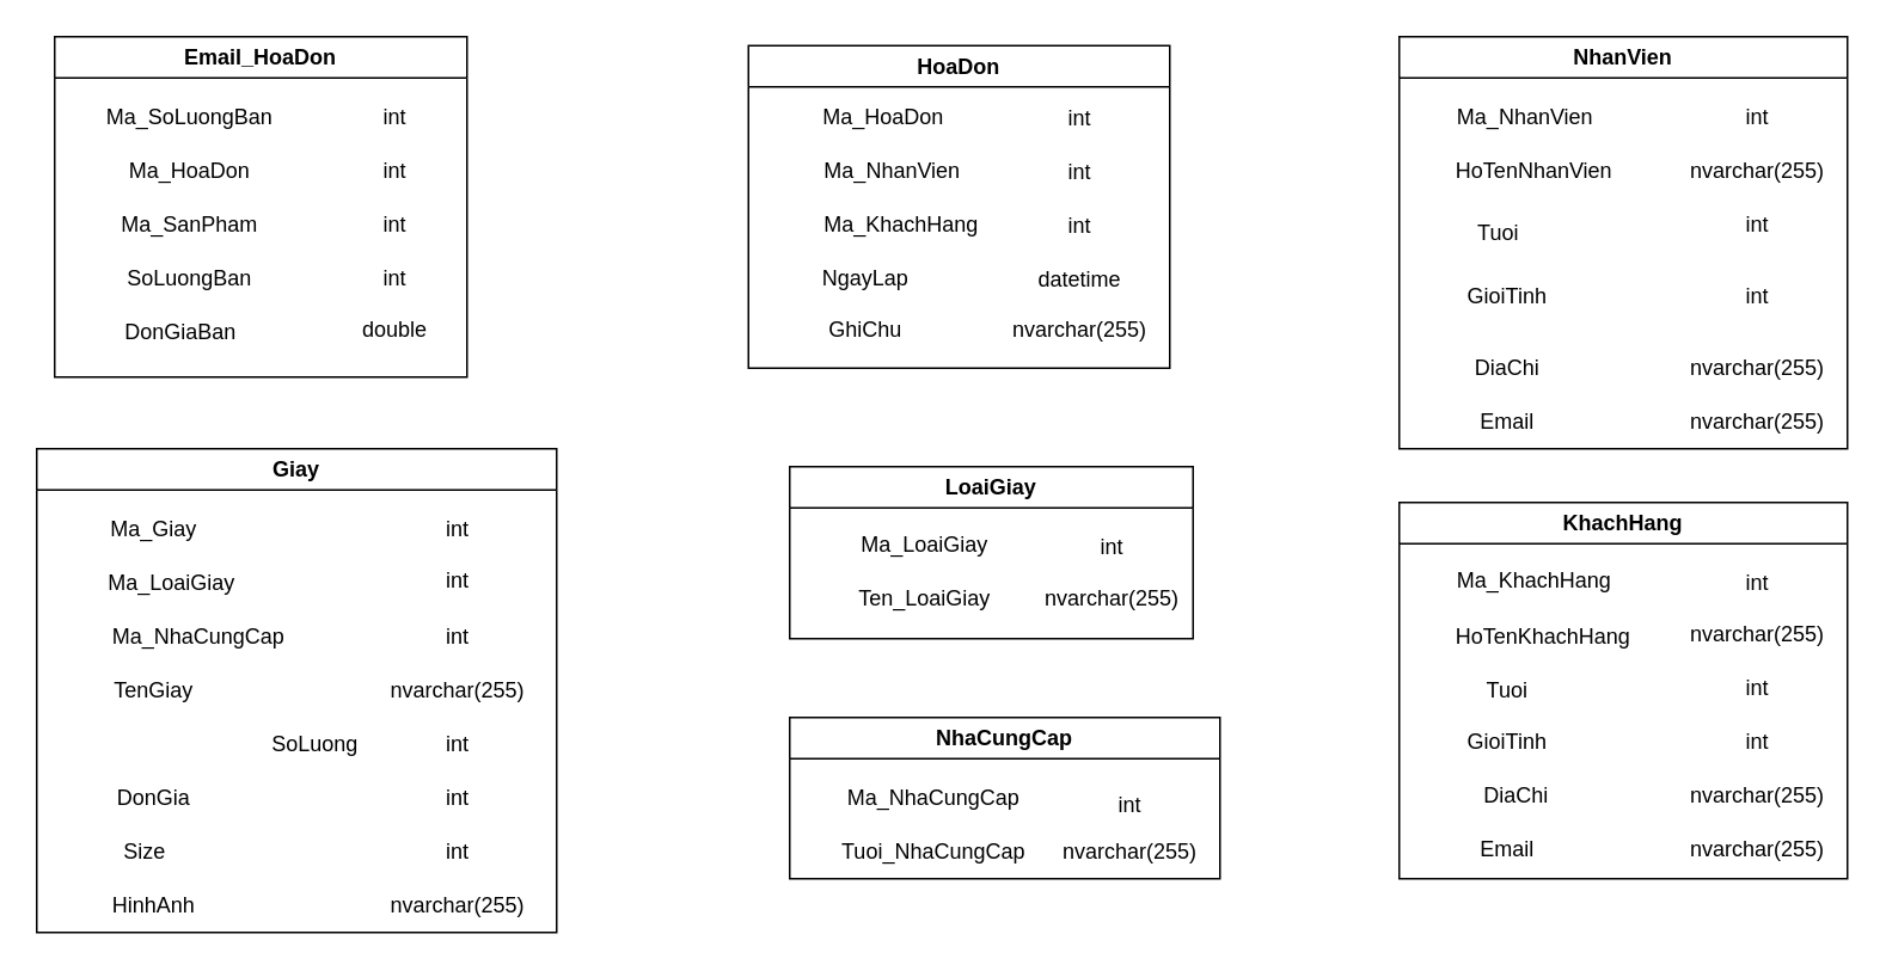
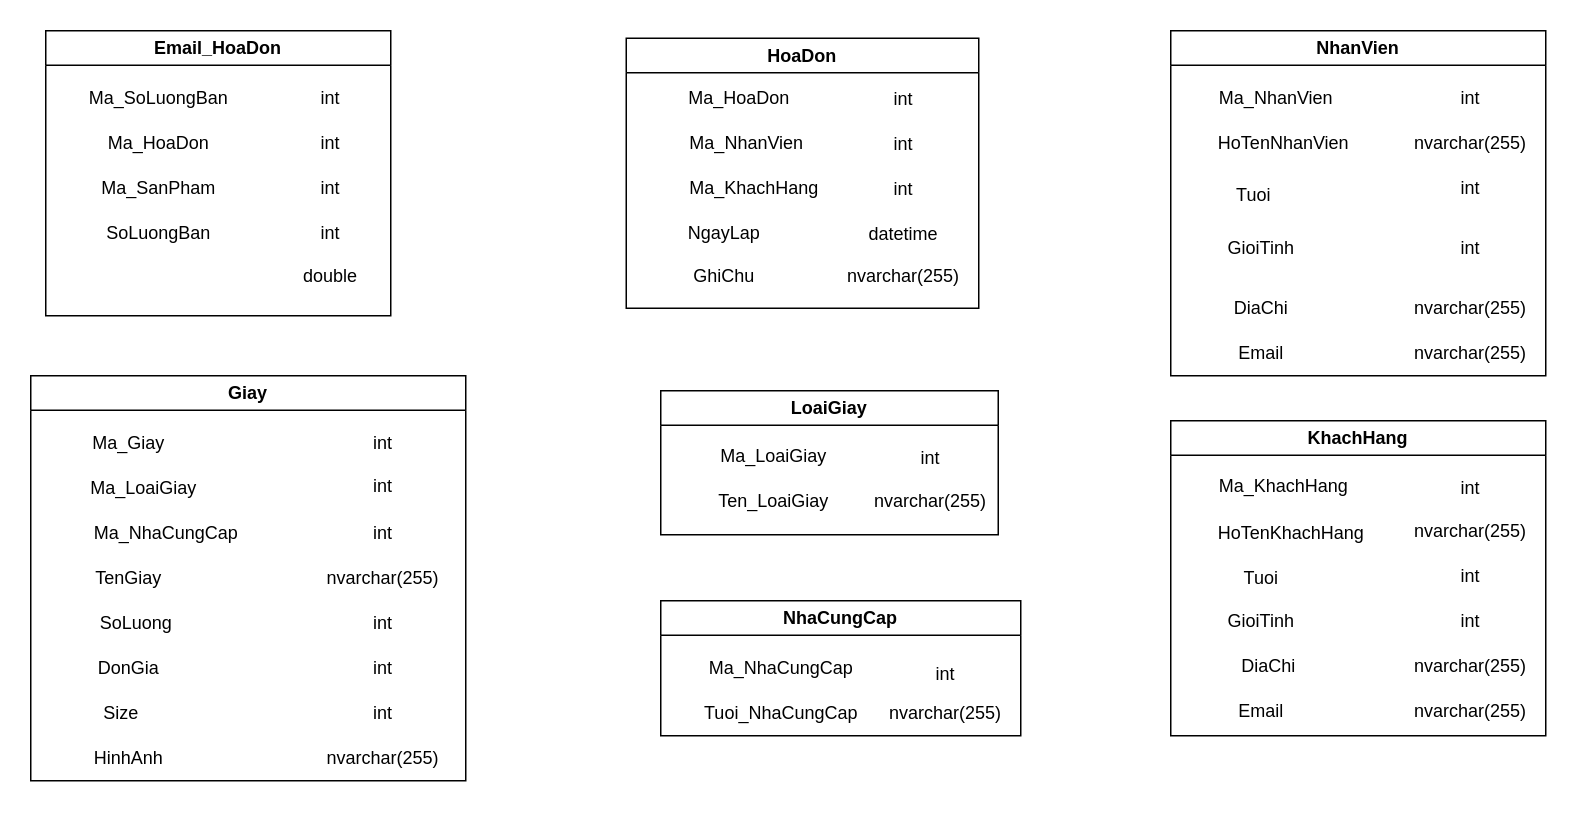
  <mxCell id="0" />
  <mxCell id="1" parent="0" />
  <mxCell id="2" value="Email_HoaDon" style="swimlane;whiteSpace=wrap;html=1;" parent="1" vertex="1"><mxGeometry x="30" y="20" width="230" height="190" as="geometry" /></mxCell>
  <mxCell id="3" value="Ma_HoaDon" style="text;html=1;align=center;verticalAlign=middle;resizable=0;points=[];autosize=1;strokeColor=none;fillColor=none;" parent="2" vertex="1"><mxGeometry x="30" y="60" width="90" height="30" as="geometry" /></mxCell>
  <mxCell id="4" value="Ma_SanPham" style="text;html=1;align=center;verticalAlign=middle;resizable=0;points=[];autosize=1;strokeColor=none;fillColor=none;" parent="2" vertex="1"><mxGeometry x="25" y="90" width="100" height="30" as="geometry" /></mxCell>
  <mxCell id="5" value="SoLuongBan" style="text;html=1;align=center;verticalAlign=middle;resizable=0;points=[];autosize=1;strokeColor=none;fillColor=none;" parent="2" vertex="1"><mxGeometry x="30" y="120" width="90" height="30" as="geometry" /></mxCell>
- <mxCell id="6" value="DonGiaBan" style="text;html=1;align=center;verticalAlign=middle;resizable=0;points=[];autosize=1;strokeColor=none;fillColor=none;" parent="2" vertex="1"><mxGeometry x="25" y="150" width="90" height="30" as="geometry" /></mxCell>
  <mxCell id="7" value="Ma_SoLuongBan" style="text;html=1;align=center;verticalAlign=middle;resizable=0;points=[];autosize=1;strokeColor=none;fillColor=none;" parent="2" vertex="1"><mxGeometry x="20" y="30" width="110" height="30" as="geometry" /></mxCell>
  <mxCell id="8" value="int" style="text;html=1;align=center;verticalAlign=middle;whiteSpace=wrap;rounded=0;" parent="2" vertex="1"><mxGeometry x="160" y="30" width="60" height="30" as="geometry" /></mxCell>
  <mxCell id="9" value="int" style="text;html=1;align=center;verticalAlign=middle;whiteSpace=wrap;rounded=0;" parent="2" vertex="1"><mxGeometry x="160" y="60" width="60" height="30" as="geometry" /></mxCell>
  <mxCell id="10" value="int" style="text;html=1;align=center;verticalAlign=middle;whiteSpace=wrap;rounded=0;" parent="2" vertex="1"><mxGeometry x="160" y="90" width="60" height="30" as="geometry" /></mxCell>
  <mxCell id="11" value="int" style="text;html=1;align=center;verticalAlign=middle;whiteSpace=wrap;rounded=0;" parent="2" vertex="1"><mxGeometry x="160" y="120" width="60" height="30" as="geometry" /></mxCell>
  <mxCell id="12" value="double" style="text;html=1;align=center;verticalAlign=middle;whiteSpace=wrap;rounded=0;" parent="2" vertex="1"><mxGeometry x="160" y="149" width="60" height="30" as="geometry" /></mxCell>
  <mxCell id="13" value="HoaDon" style="swimlane;whiteSpace=wrap;html=1;" parent="1" vertex="1"><mxGeometry x="417" y="25" width="235" height="180" as="geometry" /></mxCell>
  <mxCell id="14" value="Ma_HoaDon" style="text;html=1;align=center;verticalAlign=middle;resizable=0;points=[];autosize=1;strokeColor=none;fillColor=none;" parent="13" vertex="1"><mxGeometry x="30" y="25" width="90" height="30" as="geometry" /></mxCell>
  <mxCell id="15" value="Ma_NhanVien" style="text;html=1;align=center;verticalAlign=middle;resizable=0;points=[];autosize=1;strokeColor=none;fillColor=none;" parent="13" vertex="1"><mxGeometry x="30" y="55" width="100" height="30" as="geometry" /></mxCell>
  <mxCell id="16" value="NgayLap" style="text;html=1;align=center;verticalAlign=middle;resizable=0;points=[];autosize=1;strokeColor=none;fillColor=none;" parent="13" vertex="1"><mxGeometry x="30" y="115" width="70" height="30" as="geometry" /></mxCell>
  <mxCell id="17" value="Ma_KhachHang" style="text;html=1;align=center;verticalAlign=middle;resizable=0;points=[];autosize=1;strokeColor=none;fillColor=none;" parent="13" vertex="1"><mxGeometry x="30" y="85" width="110" height="30" as="geometry" /></mxCell>
  <mxCell id="18" value="GhiChu" style="text;html=1;align=center;verticalAlign=middle;resizable=0;points=[];autosize=1;strokeColor=none;fillColor=none;" parent="13" vertex="1"><mxGeometry x="35" y="144" width="60" height="30" as="geometry" /></mxCell>
  <mxCell id="19" value="datetime" style="text;html=1;align=center;verticalAlign=middle;whiteSpace=wrap;rounded=0;" parent="13" vertex="1"><mxGeometry x="155" y="115.5" width="60" height="30" as="geometry" /></mxCell>
  <mxCell id="20" value="int" style="text;html=1;align=center;verticalAlign=middle;whiteSpace=wrap;rounded=0;" parent="13" vertex="1"><mxGeometry x="155" y="85.5" width="60" height="30" as="geometry" /></mxCell>
  <mxCell id="21" value="int" style="text;html=1;align=center;verticalAlign=middle;whiteSpace=wrap;rounded=0;" parent="13" vertex="1"><mxGeometry x="155" y="55.5" width="60" height="30" as="geometry" /></mxCell>
  <mxCell id="22" value="int" style="text;html=1;align=center;verticalAlign=middle;whiteSpace=wrap;rounded=0;" parent="13" vertex="1"><mxGeometry x="155" y="25.5" width="60" height="30" as="geometry" /></mxCell>
  <mxCell id="23" value="nvarchar(255)" style="text;html=1;align=center;verticalAlign=middle;whiteSpace=wrap;rounded=0;" parent="13" vertex="1"><mxGeometry x="155" y="144" width="60" height="30" as="geometry" /></mxCell>
  <mxCell id="24" value="NhanVien" style="swimlane;whiteSpace=wrap;html=1;" parent="1" vertex="1"><mxGeometry x="780" y="20" width="250" height="230" as="geometry" /></mxCell>
  <mxCell id="25" value="Ma_NhanVien" style="text;html=1;align=center;verticalAlign=middle;resizable=0;points=[];autosize=1;strokeColor=none;fillColor=none;" parent="24" vertex="1"><mxGeometry x="20" y="30" width="100" height="30" as="geometry" /></mxCell>
  <mxCell id="26" value="Tuoi" style="text;html=1;align=center;verticalAlign=middle;resizable=0;points=[];autosize=1;strokeColor=none;fillColor=none;" parent="24" vertex="1"><mxGeometry x="30" y="95" width="50" height="30" as="geometry" /></mxCell>
  <mxCell id="27" value="GioiTinh" style="text;html=1;align=center;verticalAlign=middle;resizable=0;points=[];autosize=1;strokeColor=none;fillColor=none;" parent="24" vertex="1"><mxGeometry x="25" y="130" width="70" height="30" as="geometry" /></mxCell>
  <mxCell id="28" value="HoTenNhanVien" style="text;html=1;align=center;verticalAlign=middle;resizable=0;points=[];autosize=1;strokeColor=none;fillColor=none;" parent="24" vertex="1"><mxGeometry x="20" y="60" width="110" height="30" as="geometry" /></mxCell>
  <mxCell id="29" value="DiaChi" style="text;html=1;align=center;verticalAlign=middle;resizable=0;points=[];autosize=1;strokeColor=none;fillColor=none;" parent="24" vertex="1"><mxGeometry x="30" y="170" width="60" height="30" as="geometry" /></mxCell>
  <mxCell id="30" value="int" style="text;html=1;align=center;verticalAlign=middle;whiteSpace=wrap;rounded=0;" parent="24" vertex="1"><mxGeometry x="170" y="130" width="60" height="30" as="geometry" /></mxCell>
  <mxCell id="31" value="int" style="text;html=1;align=center;verticalAlign=middle;whiteSpace=wrap;rounded=0;" parent="24" vertex="1"><mxGeometry x="170" y="90" width="60" height="30" as="geometry" /></mxCell>
  <mxCell id="32" value="int" style="text;html=1;align=center;verticalAlign=middle;whiteSpace=wrap;rounded=0;" parent="24" vertex="1"><mxGeometry x="170" y="30" width="60" height="30" as="geometry" /></mxCell>
  <mxCell id="33" value="Email" style="text;html=1;align=center;verticalAlign=middle;resizable=0;points=[];autosize=1;strokeColor=none;fillColor=none;" parent="24" vertex="1"><mxGeometry x="35" y="200" width="50" height="30" as="geometry" /></mxCell>
  <mxCell id="34" value="nvarchar(255)" style="text;html=1;align=center;verticalAlign=middle;whiteSpace=wrap;rounded=0;" parent="24" vertex="1"><mxGeometry x="170" y="200" width="60" height="30" as="geometry" /></mxCell>
  <mxCell id="35" value="nvarchar(255)" style="text;html=1;align=center;verticalAlign=middle;whiteSpace=wrap;rounded=0;" parent="24" vertex="1"><mxGeometry x="170" y="60" width="60" height="30" as="geometry" /></mxCell>
  <mxCell id="36" value="nvarchar(255)" style="text;html=1;align=center;verticalAlign=middle;whiteSpace=wrap;rounded=0;" parent="24" vertex="1"><mxGeometry x="170" y="170" width="60" height="30" as="geometry" /></mxCell>
  <mxCell id="37" value="KhachHang" style="swimlane;whiteSpace=wrap;html=1;startSize=23;" parent="1" vertex="1"><mxGeometry x="780" y="280" width="250" height="210" as="geometry" /></mxCell>
  <mxCell id="38" value="Ma_KhachHang" style="text;html=1;align=center;verticalAlign=middle;resizable=0;points=[];autosize=1;strokeColor=none;fillColor=none;" parent="37" vertex="1"><mxGeometry x="20" y="29" width="110" height="30" as="geometry" /></mxCell>
  <mxCell id="39" value="Tuoi" style="text;html=1;align=center;verticalAlign=middle;resizable=0;points=[];autosize=1;strokeColor=none;fillColor=none;" parent="37" vertex="1"><mxGeometry x="35" y="90" width="50" height="30" as="geometry" /></mxCell>
  <mxCell id="40" value="GioiTinh" style="text;html=1;align=center;verticalAlign=middle;resizable=0;points=[];autosize=1;strokeColor=none;fillColor=none;" parent="37" vertex="1"><mxGeometry x="25" y="119" width="70" height="30" as="geometry" /></mxCell>
  <mxCell id="41" value="HoTenKhachHang" style="text;html=1;align=center;verticalAlign=middle;resizable=0;points=[];autosize=1;strokeColor=none;fillColor=none;" parent="37" vertex="1"><mxGeometry x="20" y="60" width="120" height="30" as="geometry" /></mxCell>
  <mxCell id="42" value="DiaChi" style="text;html=1;align=center;verticalAlign=middle;resizable=0;points=[];autosize=1;strokeColor=none;fillColor=none;" parent="37" vertex="1"><mxGeometry x="35" y="149" width="60" height="30" as="geometry" /></mxCell>
  <mxCell id="43" value="Email" style="text;html=1;align=center;verticalAlign=middle;resizable=0;points=[];autosize=1;strokeColor=none;fillColor=none;" parent="37" vertex="1"><mxGeometry x="35" y="179" width="50" height="30" as="geometry" /></mxCell>
  <mxCell id="44" value="nvarchar(255)" style="text;html=1;align=center;verticalAlign=middle;whiteSpace=wrap;rounded=0;" parent="37" vertex="1"><mxGeometry x="170" y="179" width="60" height="30" as="geometry" /></mxCell>
  <mxCell id="45" value="nvarchar(255)" style="text;html=1;align=center;verticalAlign=middle;whiteSpace=wrap;rounded=0;" parent="37" vertex="1"><mxGeometry x="170" y="149" width="60" height="30" as="geometry" /></mxCell>
  <mxCell id="46" value="int" style="text;html=1;align=center;verticalAlign=middle;whiteSpace=wrap;rounded=0;" parent="37" vertex="1"><mxGeometry x="170" y="119" width="60" height="30" as="geometry" /></mxCell>
  <mxCell id="47" value="int" style="text;html=1;align=center;verticalAlign=middle;whiteSpace=wrap;rounded=0;" parent="37" vertex="1"><mxGeometry x="170" y="89" width="60" height="30" as="geometry" /></mxCell>
  <mxCell id="48" value="int" style="text;html=1;align=center;verticalAlign=middle;whiteSpace=wrap;rounded=0;" parent="37" vertex="1"><mxGeometry x="170" y="30" width="60" height="30" as="geometry" /></mxCell>
  <mxCell id="49" value="nvarchar(255)" style="text;html=1;align=center;verticalAlign=middle;whiteSpace=wrap;rounded=0;" parent="37" vertex="1"><mxGeometry x="170" y="59" width="60" height="30" as="geometry" /></mxCell>
  <mxCell id="50" value="Giay" style="swimlane;whiteSpace=wrap;html=1;startSize=23;" parent="1" vertex="1"><mxGeometry x="20" y="250" width="290" height="270" as="geometry" /></mxCell>
  <mxCell id="51" value="Ma_LoaiGiay" style="text;html=1;align=center;verticalAlign=middle;resizable=0;points=[];autosize=1;strokeColor=none;fillColor=none;" parent="50" vertex="1"><mxGeometry x="30" y="60" width="90" height="30" as="geometry" /></mxCell>
  <mxCell id="52" value="Ma_NhaCungCap" style="text;html=1;align=center;verticalAlign=middle;resizable=0;points=[];autosize=1;strokeColor=none;fillColor=none;" parent="50" vertex="1"><mxGeometry x="30" y="90" width="120" height="30" as="geometry" /></mxCell>
- <mxCell id="53" value="SoLuong" style="text;html=1;align=center;verticalAlign=middle;resizable=0;points=[];autosize=1;strokeColor=none;fillColor=none;" parent="50" vertex="1"><mxGeometry x="120" y="150" width="70" height="30" as="geometry" /></mxCell>
+ <mxCell id="53" value="SoLuong" style="text;html=1;align=center;verticalAlign=middle;resizable=0;points=[];autosize=1;strokeColor=none;fillColor=none;" parent="50" vertex="1"><mxGeometry x="35" y="150" width="70" height="30" as="geometry" /></mxCell>
  <mxCell id="54" value="DonGia" style="text;html=1;align=center;verticalAlign=middle;resizable=0;points=[];autosize=1;strokeColor=none;fillColor=none;" parent="50" vertex="1"><mxGeometry x="35" y="180" width="60" height="30" as="geometry" /></mxCell>
  <mxCell id="55" value="Ma_Giay" style="text;html=1;align=center;verticalAlign=middle;resizable=0;points=[];autosize=1;strokeColor=none;fillColor=none;" parent="50" vertex="1"><mxGeometry x="30" y="30" width="70" height="30" as="geometry" /></mxCell>
  <mxCell id="56" value="TenGiay" style="text;html=1;align=center;verticalAlign=middle;resizable=0;points=[];autosize=1;strokeColor=none;fillColor=none;" parent="50" vertex="1"><mxGeometry x="30" y="120" width="70" height="30" as="geometry" /></mxCell>
  <mxCell id="57" value="HinhAnh" style="text;html=1;align=center;verticalAlign=middle;resizable=0;points=[];autosize=1;strokeColor=none;fillColor=none;" parent="50" vertex="1"><mxGeometry x="30" y="240" width="70" height="30" as="geometry" /></mxCell>
  <mxCell id="58" value="Size" style="text;html=1;align=center;verticalAlign=middle;resizable=0;points=[];autosize=1;strokeColor=none;fillColor=none;" parent="50" vertex="1"><mxGeometry x="35" y="210" width="50" height="30" as="geometry" /></mxCell>
  <mxCell id="59" value="int" style="text;html=1;align=center;verticalAlign=middle;whiteSpace=wrap;rounded=0;" parent="50" vertex="1"><mxGeometry x="205" y="30" width="60" height="30" as="geometry" /></mxCell>
  <mxCell id="60" value="int" style="text;html=1;align=center;verticalAlign=middle;whiteSpace=wrap;rounded=0;" parent="50" vertex="1"><mxGeometry x="205" y="59" width="60" height="30" as="geometry" /></mxCell>
  <mxCell id="61" value="int" style="text;html=1;align=center;verticalAlign=middle;whiteSpace=wrap;rounded=0;" parent="50" vertex="1"><mxGeometry x="205" y="90" width="60" height="30" as="geometry" /></mxCell>
  <mxCell id="62" value="nvarchar(255)" style="text;html=1;align=center;verticalAlign=middle;whiteSpace=wrap;rounded=0;" parent="50" vertex="1"><mxGeometry x="205" y="120" width="60" height="30" as="geometry" /></mxCell>
  <mxCell id="63" value="int" style="text;html=1;align=center;verticalAlign=middle;whiteSpace=wrap;rounded=0;" parent="50" vertex="1"><mxGeometry x="205" y="150" width="60" height="30" as="geometry" /></mxCell>
  <mxCell id="64" value="int" style="text;html=1;align=center;verticalAlign=middle;whiteSpace=wrap;rounded=0;" parent="50" vertex="1"><mxGeometry x="205" y="180" width="60" height="30" as="geometry" /></mxCell>
  <mxCell id="65" value="int" style="text;html=1;align=center;verticalAlign=middle;whiteSpace=wrap;rounded=0;" parent="50" vertex="1"><mxGeometry x="205" y="210" width="60" height="30" as="geometry" /></mxCell>
  <mxCell id="66" value="nvarchar(255)" style="text;html=1;align=center;verticalAlign=middle;whiteSpace=wrap;rounded=0;" parent="50" vertex="1"><mxGeometry x="205" y="240" width="60" height="30" as="geometry" /></mxCell>
  <mxCell id="67" value="LoaiGiay" style="swimlane;whiteSpace=wrap;html=1;" parent="1" vertex="1"><mxGeometry x="440" y="260" width="225" height="96" as="geometry" /></mxCell>
  <mxCell id="68" value="Ma_LoaiGiay" style="text;html=1;align=center;verticalAlign=middle;resizable=0;points=[];autosize=1;strokeColor=none;fillColor=none;" parent="67" vertex="1"><mxGeometry x="30" y="29" width="90" height="30" as="geometry" /></mxCell>
  <mxCell id="69" value="Ten_LoaiGiay" style="text;html=1;align=center;verticalAlign=middle;resizable=0;points=[];autosize=1;strokeColor=none;fillColor=none;" parent="67" vertex="1"><mxGeometry x="25" y="59" width="100" height="30" as="geometry" /></mxCell>
  <mxCell id="70" value="int" style="text;html=1;align=center;verticalAlign=middle;whiteSpace=wrap;rounded=0;" parent="67" vertex="1"><mxGeometry x="150" y="30" width="60" height="30" as="geometry" /></mxCell>
  <mxCell id="71" value="nvarchar(255)" style="text;html=1;align=center;verticalAlign=middle;whiteSpace=wrap;rounded=0;" parent="67" vertex="1"><mxGeometry x="150" y="59" width="60" height="30" as="geometry" /></mxCell>
  <mxCell id="72" value="NhaCungCap" style="swimlane;whiteSpace=wrap;html=1;" parent="1" vertex="1"><mxGeometry x="440" y="400" width="240" height="90" as="geometry" /></mxCell>
  <mxCell id="73" value="Tuoi_NhaCungCap" style="text;html=1;align=center;verticalAlign=middle;resizable=0;points=[];autosize=1;strokeColor=none;fillColor=none;" parent="72" vertex="1"><mxGeometry x="20" y="60" width="120" height="30" as="geometry" /></mxCell>
  <mxCell id="74" value="Ma_NhaCungCap" style="text;html=1;align=center;verticalAlign=middle;resizable=0;points=[];autosize=1;strokeColor=none;fillColor=none;" parent="72" vertex="1"><mxGeometry x="20" y="30" width="120" height="30" as="geometry" /></mxCell>
  <mxCell id="75" value="int" style="text;html=1;align=center;verticalAlign=middle;whiteSpace=wrap;rounded=0;" parent="72" vertex="1"><mxGeometry x="160" y="34" width="60" height="30" as="geometry" /></mxCell>
  <mxCell id="76" value="nvarchar(255)" style="text;html=1;align=center;verticalAlign=middle;whiteSpace=wrap;rounded=0;" parent="72" vertex="1"><mxGeometry x="160" y="60" width="60" height="30" as="geometry" /></mxCell>
